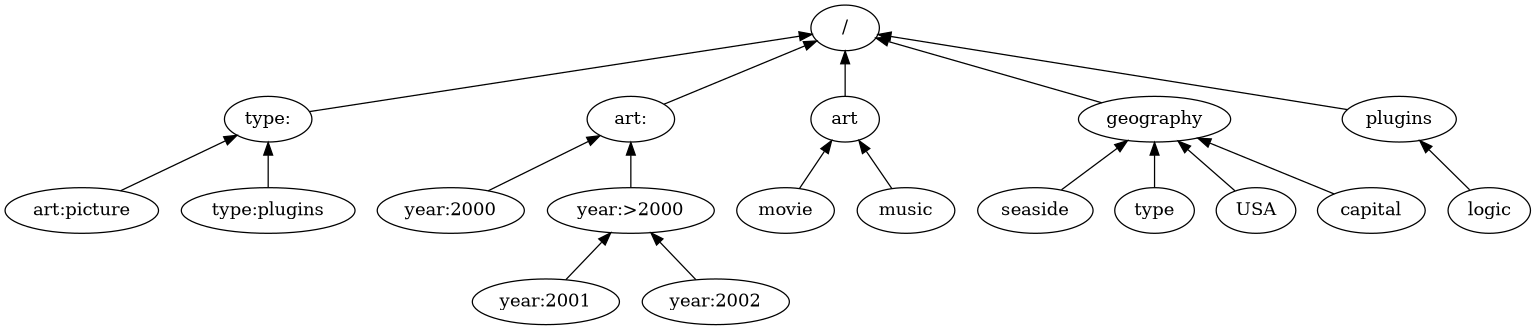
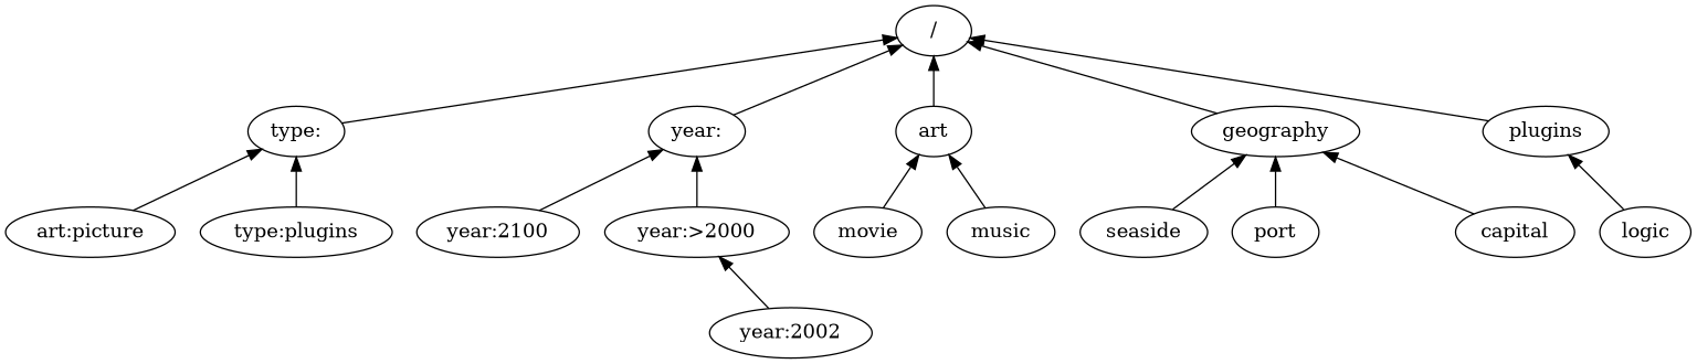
  digraph {
    edge [dir=back]
    n1 [label="/"]
    n2 [label="type:"]
-   n3 [label="art:"]
+   n3 [label="year:"]
    art
    geography
    plugins
    n7 [label="art:picture"]
    n8 [label="type:plugins"]
-   n9 [label="year:2000"]
+   n9 [label="year:2100"]
    n10 [label="year:>2000"]
    movie
    music
    seaside
-   port [label=type]
-   USA
+   port
    capital
    logic
-   n18 [label="year:2001"]
    n19 [label="year:2002"]
    n1 -> n2
    n1 -> n3
    n1 -> art
    n1 -> geography
    n1 -> plugins
    n2 -> n7
    n2 -> n8
    n3 -> n9
    n3 -> n10
    art -> movie
    art -> music
    geography -> seaside
    geography -> port
-   geography -> USA
    geography -> capital
    plugins -> logic
-   n10 -> n18
    n10 -> n19
  }
